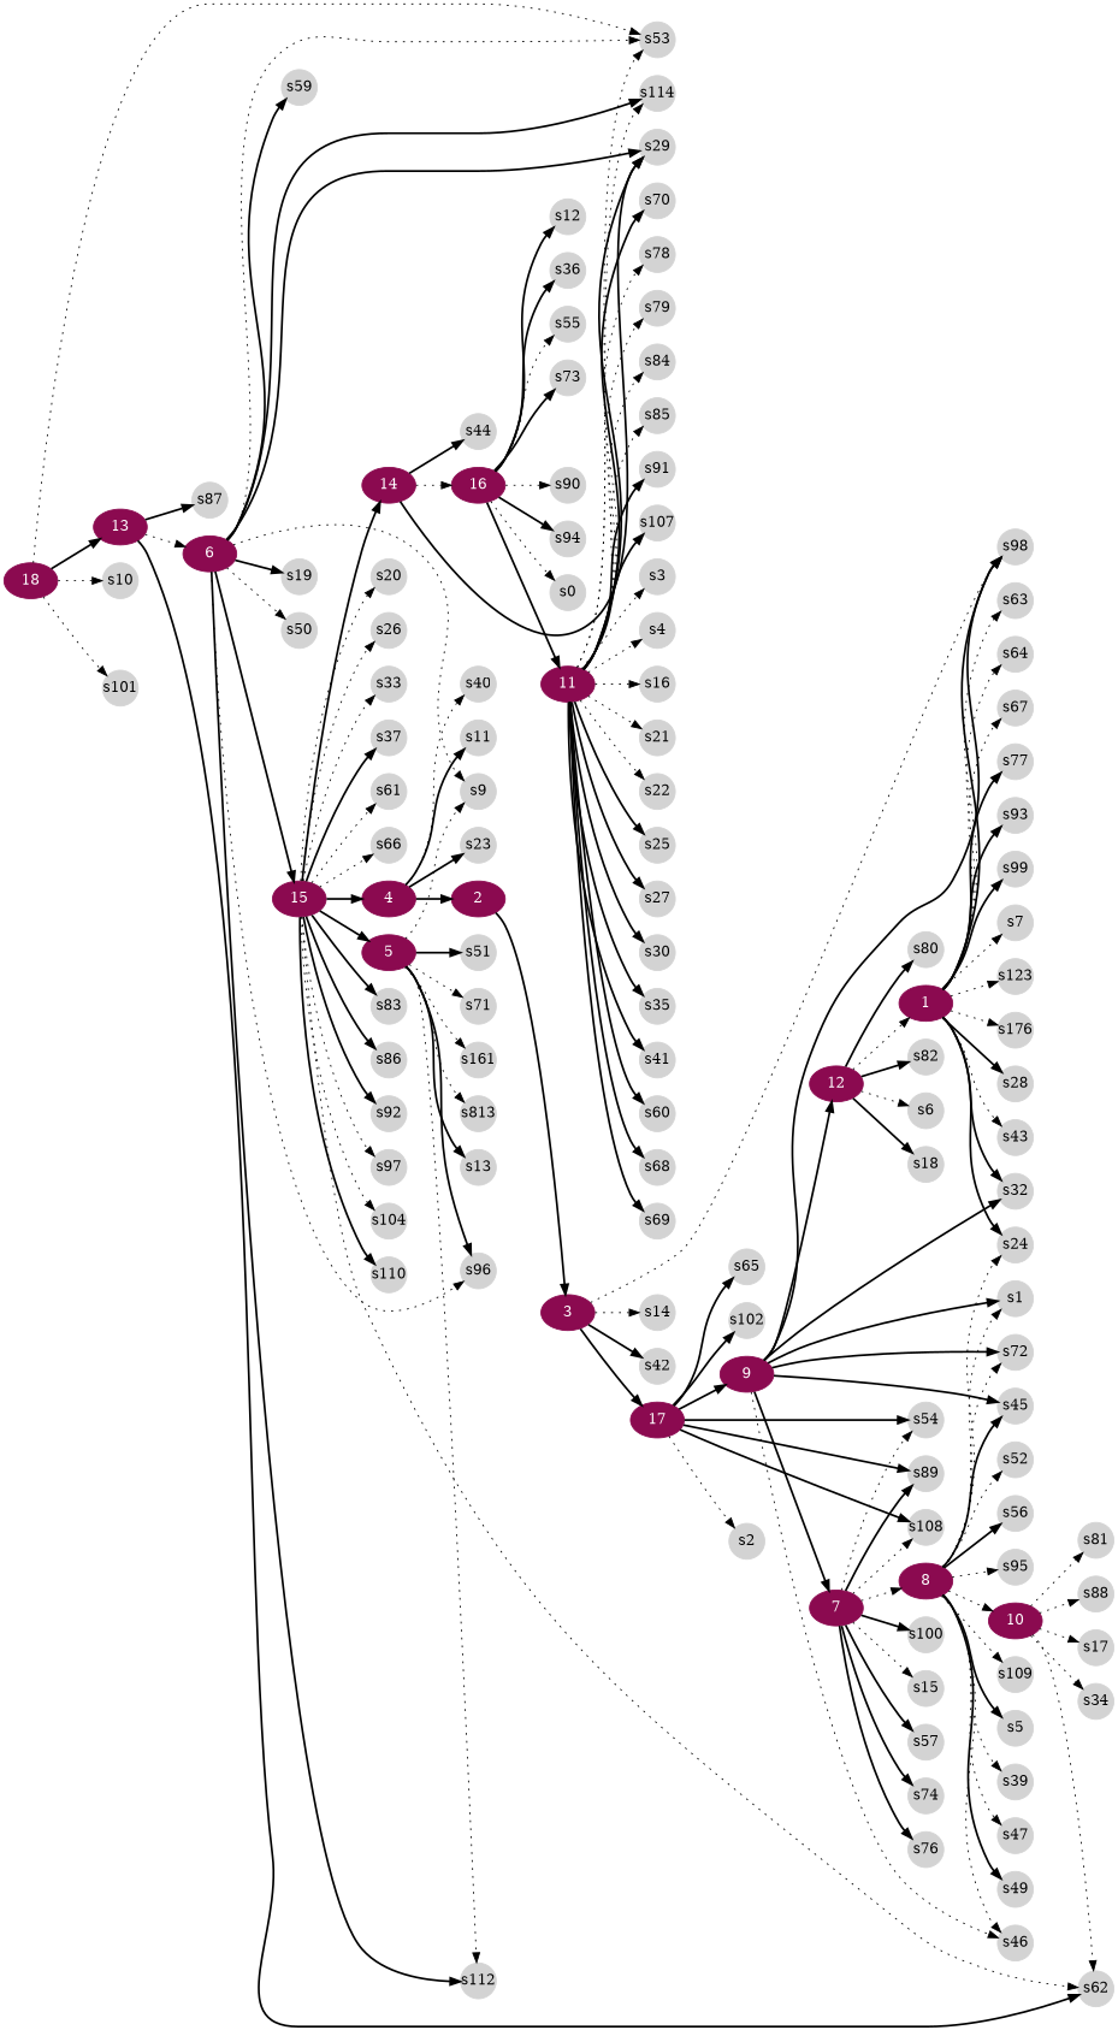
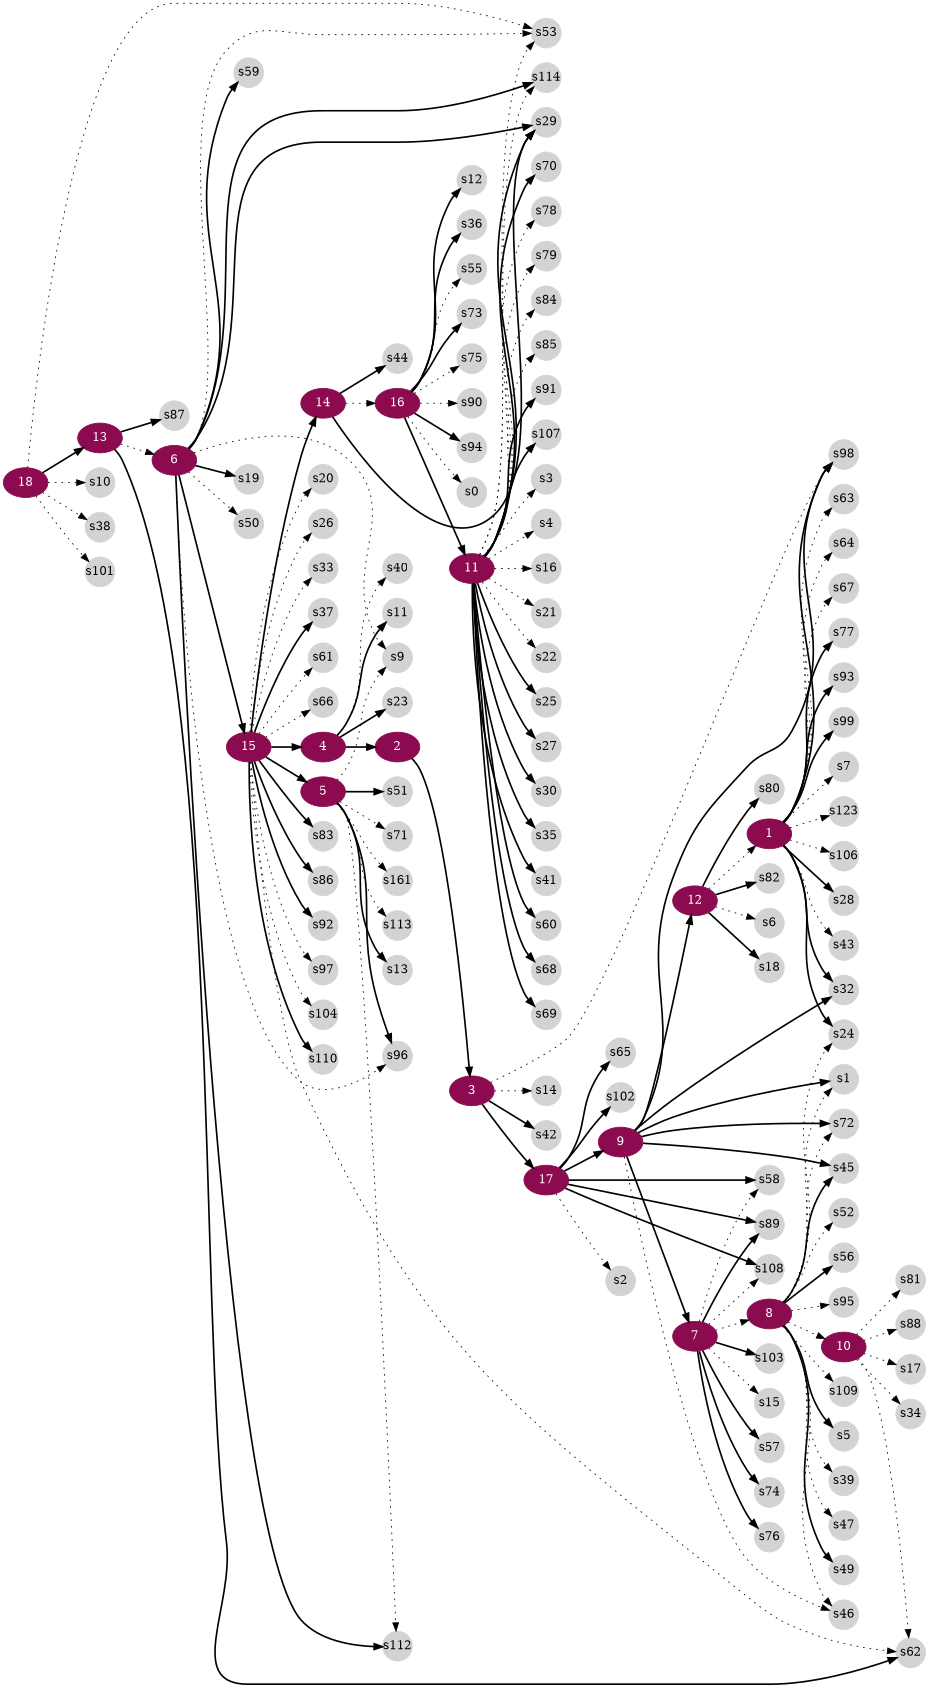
  digraph {
    rankdir=LR
    node [color=lightgrey fontcolor=black style=filled fixedsize=true shape=circle]
    edge [style=bold]
    12 [color=deeppink4 fontcolor=white fixedsize="" shape=""]
    1 [color=deeppink4 fontcolor=white fixedsize="" shape=""]
    s6
    s18
    s80
    s82
    s7
    s24
    s28
    s32
    s43
    s63
    s64
    s67
    s77
    s93
    s98
    s99
    n19 [label=s123]
-   s106 [label=s176]
+   s106
    4 [color=deeppink4 fontcolor=white fixedsize="" shape=""]
    2 [color=deeppink4 fontcolor=white fixedsize="" shape=""]
    s11
    s23
    s40
    3 [color=deeppink4 fontcolor=white fixedsize="" shape=""]
    17 [color=deeppink4 fontcolor=white fixedsize="" shape=""]
    s14
    s42
    9 [color=deeppink4 fontcolor=white fixedsize="" shape=""]
-   s54
+   s54 [label=s58]
    s89
    s108
    s2
    s65
    s102
    15 [color=deeppink4 fontcolor=white fixedsize="" shape=""]
    5 [color=deeppink4 fontcolor=white fixedsize="" shape=""]
    14 [color=deeppink4 fontcolor=white fixedsize="" shape=""]
    s62
    s20
    s26
    s33
    s37
    s61
    s66
    s83
    s86
    s92
    s97
    s104
    s110
    s9
    s13
    s51
    s71
    s96
    n58 [label=s161]
    s112
-   s113 [label=s813]
+   s113
    s29
    16 [color=deeppink4 fontcolor=white fixedsize="" shape=""]
    s44
    13 [color=deeppink4 fontcolor=white fixedsize="" shape=""]
    6 [color=deeppink4 fontcolor=white fixedsize="" shape=""]
    s87
    s19
    s50
    s53
    s59
    s114
    7 [color=deeppink4 fontcolor=white fixedsize="" shape=""]
    s1
    s45
    s46
    s72
    8 [color=deeppink4 fontcolor=white fixedsize="" shape=""]
    s15
    s57
    s74
    s76
-   s100
+   s100 [label=s103]
    10 [color=deeppink4 fontcolor=white fixedsize="" shape=""]
    s5
    s39
    s47
    s49
    s52
    s56
    s95
    s109
    s17
    s34
    s81
    s88
    11 [color=deeppink4 fontcolor=white fixedsize="" shape=""]
    s0
    s12
    s36
    s55
    s73
+   s75
    s90
    s94
    s3
    s4
    s16
    s21
    s22
    s25
    s27
    s30
    s35
    s41
    s60
    s68
    s69
    s70
    s78
    s79
    s84
    s85
    s91
    s107
    18 [color=deeppink4 fontcolor=white fixedsize="" shape=""]
    s10
+   s38
    s101
    12 -> 1 [style=dotted]
    12 -> s6 [style=dotted]
    12 -> s18
    12 -> s80
    12 -> s82
    1 -> s7 [style=dotted]
    1 -> s24
    1 -> s28
    1 -> s32
    1 -> s43 [style=dotted]
    1 -> s63 [style=dotted]
    1 -> s64 [style=dotted]
    1 -> s67 [style=dotted]
    1 -> s77
    1 -> s93
    1 -> s98
    1 -> s99
    1 -> n19 [style=dotted]
    1 -> s106 [style=dotted]
    4 -> 2
    4 -> s11
    4 -> s23
    4 -> s40 [style=dotted]
    2 -> 3
    3 -> s98 [style=dotted]
    3 -> 17
    3 -> s14 [style=dotted]
    3 -> s42
    17 -> 9
    17 -> s54
    17 -> s89
    17 -> s108
    17 -> s2 [style=dotted]
    17 -> s65
    17 -> s102
    9 -> 12
    9 -> s32
    9 -> s98
    9 -> 7
    9 -> s1
    9 -> s45
    9 -> s46 [style=dotted]
    9 -> s72
    15 -> 4
    15 -> 5
    15 -> 14
    15 -> s62 [style=dotted]
    15 -> s20 [style=dotted]
    15 -> s26 [style=dotted]
    15 -> s33 [style=dotted]
    15 -> s37
    15 -> s61 [style=dotted]
    15 -> s66 [style=dotted]
    15 -> s83
    15 -> s86
    15 -> s92
    15 -> s97 [style=dotted]
    15 -> s104 [style=dotted]
    15 -> s110
    5 -> s9 [style=dotted]
    5 -> s13
    5 -> s51
    5 -> s71 [style=dotted]
    5 -> s96
    5 -> n58 [style=dotted]
    5 -> s112 [style=dotted]
    5 -> s113 [style=dotted]
    14 -> s29
    14 -> 16 [style=dotted]
    14 -> s44
    16 -> 11
    16 -> s0 [style=dotted]
    16 -> s12
    16 -> s36
    16 -> s55 [style=dotted]
    16 -> s73
+   16 -> s75 [style=dotted]
    16 -> s90 [style=dotted]
    16 -> s94
    13 -> s62
    13 -> 6 [style=dotted]
    13 -> s87
    6 -> 15
    6 -> s9 [style=dotted]
    6 -> s96 [style=dotted]
    6 -> s112
    6 -> s29
    6 -> s19
    6 -> s50 [style=dotted]
    6 -> s53 [style=dotted]
    6 -> s59
    6 -> s114
    7 -> s54 [style=dotted]
    7 -> s89
    7 -> s108 [style=dotted]
    7 -> 8 [style=dotted]
    7 -> s15 [style=dotted]
    7 -> s57
    7 -> s74
    7 -> s76
    7 -> s100
    8 -> s24 [style=dotted]
    8 -> s1 [style=dotted]
    8 -> s45
    8 -> s46 [style=dotted]
    8 -> s72 [style=dotted]
    8 -> 10 [style=dotted]
    8 -> s5
    8 -> s39 [style=dotted]
    8 -> s47 [style=dotted]
    8 -> s49
    8 -> s52 [style=dotted]
    8 -> s56
    8 -> s95 [style=dotted]
    8 -> s109 [style=dotted]
    10 -> s62 [style=dotted]
    10 -> s17 [style=dotted]
    10 -> s34 [style=dotted]
    10 -> s81 [style=dotted]
    10 -> s88 [style=dotted]
    11 -> s29
    11 -> s53 [style=dotted]
    11 -> s114 [style=dotted]
    11 -> s3 [style=dotted]
    11 -> s4 [style=dotted]
    11 -> s16 [style=dotted]
    11 -> s21 [style=dotted]
    11 -> s22 [style=dotted]
    11 -> s25
    11 -> s27
    11 -> s30
    11 -> s35
    11 -> s41
    11 -> s60
    11 -> s68
    11 -> s69
    11 -> s70
    11 -> s78 [style=dotted]
    11 -> s79 [style=dotted]
    11 -> s84 [style=dotted]
    11 -> s85 [style=dotted]
    11 -> s91
    11 -> s107
    18 -> 13
    18 -> s53 [style=dotted]
    18 -> s10 [style=dotted]
+   18 -> s38 [style=dotted]
    18 -> s101 [style=dotted]
  }
